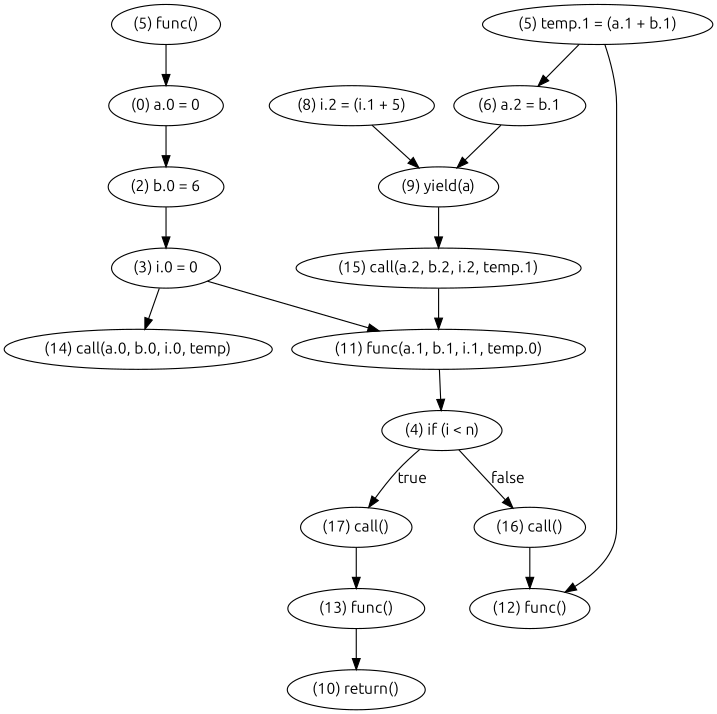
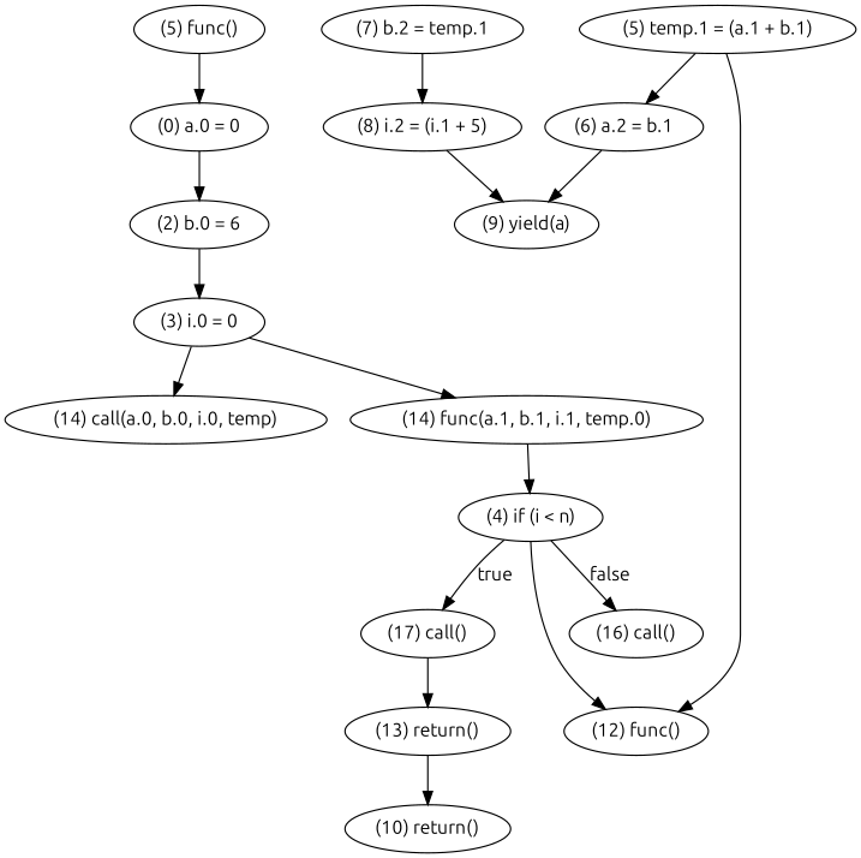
  digraph {
    fontname=Ubuntu
    node [fontname=Ubuntu]
    edge [fontname=Ubuntu]
    n1 [label="(5) func()"]
    n2 [label="(0) a.0 = 0"]
    n3 [label="(2) b.0 = 6"]
    n4 [label="(3) i.0 = 0"]
    n5 [label="(14) call(a.0, b.0, i.0, temp)"]
-   n6 [label="(11) func(a.1, b.1, i.1, temp.0)"]
+   n6 [label="(14) func(a.1, b.1, i.1, temp.0)"]
    n7 [label="(4) if (i < n)"]
    n8 [label="(16) call()"]
    n9 [label="(17) call()"]
    n10 [label="(12) func()"]
-   n11 [label="(13) func()"]
+   n11 [label="(13) return()"]
    n12 [label="(5) temp.1 = (a.1 + b.1)"]
    n13 [label="(6) a.2 = b.1"]
    n14 [label="(9) yield(a)"]
+   n15 [label="(7) b.2 = temp.1"]
    n16 [label="(8) i.2 = (i.1 + 5)"]
-   n17 [label="(15) call(a.2, b.2, i.2, temp.1)"]
    n18 [label="(10) return()"]
    n1 -> n2
    n2 -> n3
    n3 -> n4
    n4 -> n5
    n4 -> n6
    n6 -> n7
    n7 -> n8 [label=false]
    n7 -> n9 [label=true]
-   n8 -> n10
+   n7 -> n10
    n9 -> n11
    n11 -> n18
    n12 -> n10
    n12 -> n13
    n13 -> n14
-   n14 -> n17
+   n15 -> n16
    n16 -> n14
-   n17 -> n6
  }
